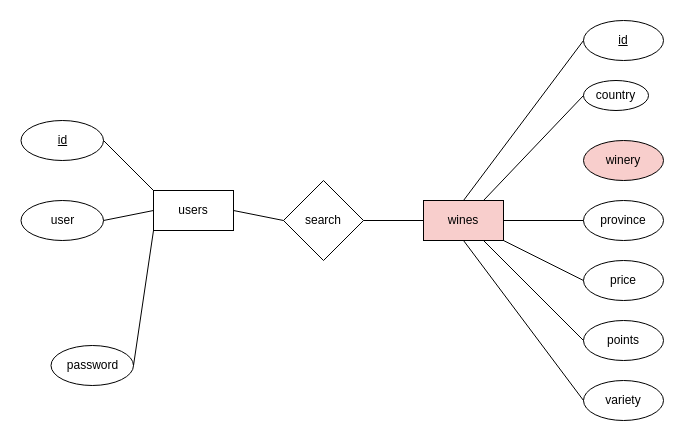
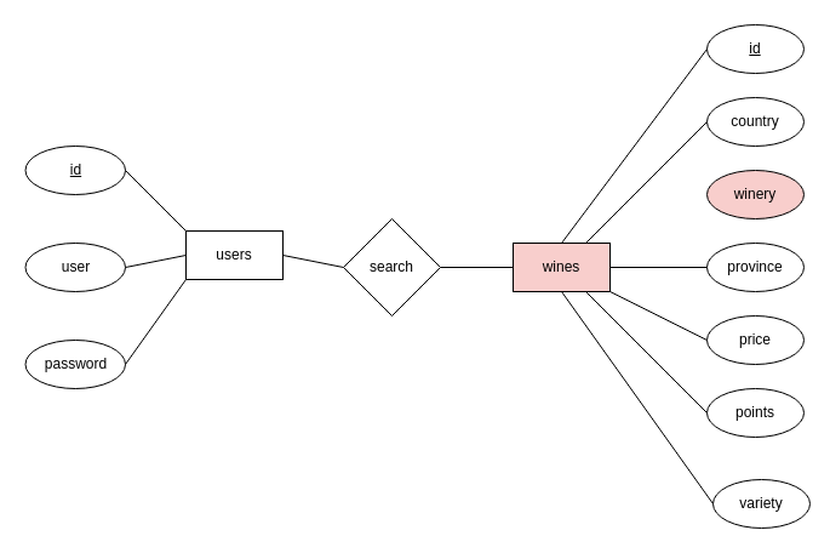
  <mxCell id="0" />
  <mxCell id="1" parent="0" />
  <mxCell id="2" value="users" style="rounded=0;whiteSpace=wrap;html=1;" vertex="1" parent="1"><mxGeometry x="153" y="190" width="80" height="40" as="geometry" /></mxCell>
  <mxCell id="3" value="&lt;u&gt;id&lt;/u&gt;" style="ellipse;whiteSpace=wrap;html=1;" vertex="1" parent="1"><mxGeometry x="20.5" y="120" width="82.5" height="40" as="geometry" /></mxCell>
  <mxCell id="4" value="user" style="ellipse;whiteSpace=wrap;html=1;" vertex="1" parent="1"><mxGeometry x="20.5" y="200" width="82.5" height="40" as="geometry" /></mxCell>
- <mxCell id="5" value="password" style="ellipse;whiteSpace=wrap;html=1;" vertex="1" parent="1"><mxGeometry x="50.5" y="345" width="82.5" height="40" as="geometry" /></mxCell>
+ <mxCell id="5" value="password" style="ellipse;whiteSpace=wrap;html=1;" vertex="1" parent="1"><mxGeometry x="20.5" y="280" width="82.5" height="40" as="geometry" /></mxCell>
  <mxCell id="6" value="" style="endArrow=none;html=1;rounded=0;exitX=1;exitY=0.5;exitDx=0;exitDy=0;entryX=0;entryY=1;entryDx=0;entryDy=0;" edge="1" parent="1" source="5" target="2"><mxGeometry width="50" height="50" relative="1" as="geometry"><mxPoint x="123" y="300" as="sourcePoint" /><mxPoint x="173" y="250" as="targetPoint" /></mxGeometry></mxCell>
  <mxCell id="7" value="" style="endArrow=none;html=1;rounded=0;exitX=1;exitY=0.5;exitDx=0;exitDy=0;entryX=0;entryY=0.5;entryDx=0;entryDy=0;" edge="1" parent="1" source="4" target="2"><mxGeometry width="50" height="50" relative="1" as="geometry"><mxPoint x="163" y="140" as="sourcePoint" /><mxPoint x="213" y="90" as="targetPoint" /></mxGeometry></mxCell>
  <mxCell id="8" value="" style="endArrow=none;html=1;rounded=0;exitX=1;exitY=0.5;exitDx=0;exitDy=0;entryX=0;entryY=0;entryDx=0;entryDy=0;" edge="1" parent="1" source="3" target="2"><mxGeometry width="50" height="50" relative="1" as="geometry"><mxPoint x="183" y="120" as="sourcePoint" /><mxPoint x="233" y="70" as="targetPoint" /></mxGeometry></mxCell>
  <mxCell id="9" value="wines" style="rounded=0;whiteSpace=wrap;html=1;fillColor=#f8cecc;" vertex="1" parent="1"><mxGeometry x="423" y="200" width="80" height="40" as="geometry" /></mxCell>
  <mxCell id="10" value="&lt;u&gt;id&lt;/u&gt;" style="ellipse;whiteSpace=wrap;html=1;" vertex="1" parent="1"><mxGeometry x="583" y="20" width="80" height="40" as="geometry" /></mxCell>
- <mxCell id="11" value="country" style="ellipse;whiteSpace=wrap;html=1;" vertex="1" parent="1"><mxGeometry x="583" y="80" width="65" height="30" as="geometry" /></mxCell>
+ <mxCell id="11" value="country" style="ellipse;whiteSpace=wrap;html=1;" vertex="1" parent="1"><mxGeometry x="583" y="80" width="80" height="40" as="geometry" /></mxCell>
  <mxCell id="12" value="winery" style="ellipse;whiteSpace=wrap;html=1;fillColor=#f8cecc;" vertex="1" parent="1"><mxGeometry x="583" y="140" width="80" height="40" as="geometry" /></mxCell>
  <mxCell id="13" value="province" style="ellipse;whiteSpace=wrap;html=1;" vertex="1" parent="1"><mxGeometry x="583" y="200" width="80" height="40" as="geometry" /></mxCell>
  <mxCell id="14" value="price" style="ellipse;whiteSpace=wrap;html=1;" vertex="1" parent="1"><mxGeometry x="583" y="260" width="80" height="40" as="geometry" /></mxCell>
  <mxCell id="15" value="points" style="ellipse;whiteSpace=wrap;html=1;" vertex="1" parent="1"><mxGeometry x="583" y="320" width="80" height="40" as="geometry" /></mxCell>
- <mxCell id="16" value="&lt;div&gt;variety&lt;/div&gt;" style="ellipse;whiteSpace=wrap;html=1;" vertex="1" parent="1"><mxGeometry x="583" y="380" width="80" height="40" as="geometry" /></mxCell>
+ <mxCell id="16" value="&lt;div&gt;variety&lt;/div&gt;" style="ellipse;whiteSpace=wrap;html=1;" vertex="1" parent="1"><mxGeometry x="588" y="395" width="80" height="40" as="geometry" /></mxCell>
  <mxCell id="17" value="" style="endArrow=none;html=1;rounded=0;entryX=0;entryY=0.5;entryDx=0;entryDy=0;exitX=0.5;exitY=0;exitDx=0;exitDy=0;" edge="1" parent="1" source="9" target="10"><mxGeometry width="50" height="50" relative="1" as="geometry"><mxPoint x="383" y="360" as="sourcePoint" /><mxPoint x="433" y="310" as="targetPoint" /></mxGeometry></mxCell>
  <mxCell id="18" value="" style="endArrow=none;html=1;rounded=0;entryX=0;entryY=0.5;entryDx=0;entryDy=0;exitX=0.75;exitY=0;exitDx=0;exitDy=0;" edge="1" parent="1" source="9" target="11"><mxGeometry width="50" height="50" relative="1" as="geometry"><mxPoint x="453" y="319" as="sourcePoint" /><mxPoint x="503" y="269" as="targetPoint" /></mxGeometry></mxCell>
  <mxCell id="19" value="" style="endArrow=none;html=1;rounded=0;entryX=0;entryY=0.5;entryDx=0;entryDy=0;exitX=1;exitY=0.5;exitDx=0;exitDy=0;" edge="1" parent="1" source="9" target="13"><mxGeometry width="50" height="50" relative="1" as="geometry"><mxPoint x="383" y="360" as="sourcePoint" /><mxPoint x="433" y="310" as="targetPoint" /></mxGeometry></mxCell>
  <mxCell id="20" value="" style="endArrow=none;html=1;rounded=0;entryX=0;entryY=0.5;entryDx=0;entryDy=0;exitX=1;exitY=1;exitDx=0;exitDy=0;" edge="1" parent="1" source="9" target="14"><mxGeometry width="50" height="50" relative="1" as="geometry"><mxPoint x="383" y="360" as="sourcePoint" /><mxPoint x="433" y="310" as="targetPoint" /></mxGeometry></mxCell>
  <mxCell id="21" value="" style="endArrow=none;html=1;rounded=0;entryX=0;entryY=0.5;entryDx=0;entryDy=0;exitX=0.75;exitY=1;exitDx=0;exitDy=0;" edge="1" parent="1" source="9" target="15"><mxGeometry width="50" height="50" relative="1" as="geometry"><mxPoint x="383" y="360" as="sourcePoint" /><mxPoint x="433" y="310" as="targetPoint" /></mxGeometry></mxCell>
  <mxCell id="22" value="" style="endArrow=none;html=1;rounded=0;entryX=0;entryY=0.5;entryDx=0;entryDy=0;exitX=0.5;exitY=1;exitDx=0;exitDy=0;" edge="1" parent="1" source="9" target="16"><mxGeometry width="50" height="50" relative="1" as="geometry"><mxPoint x="383" y="360" as="sourcePoint" /><mxPoint x="433" y="310" as="targetPoint" /></mxGeometry></mxCell>
  <mxCell id="23" value="search" style="rhombus;whiteSpace=wrap;html=1;" vertex="1" parent="1"><mxGeometry x="283" y="180" width="80" height="80" as="geometry" /></mxCell>
  <mxCell id="24" value="" style="endArrow=none;html=1;rounded=0;entryX=0;entryY=0.5;entryDx=0;entryDy=0;exitX=1;exitY=0.5;exitDx=0;exitDy=0;" edge="1" parent="1" source="23" target="9"><mxGeometry width="50" height="50" relative="1" as="geometry"><mxPoint x="383" y="360" as="sourcePoint" /><mxPoint x="433" y="310" as="targetPoint" /></mxGeometry></mxCell>
  <mxCell id="25" value="" style="endArrow=none;html=1;rounded=0;entryX=0;entryY=0.5;entryDx=0;entryDy=0;exitX=1;exitY=0.5;exitDx=0;exitDy=0;" edge="1" parent="1" source="2" target="23"><mxGeometry width="50" height="50" relative="1" as="geometry"><mxPoint x="383" y="360" as="sourcePoint" /><mxPoint x="433" y="310" as="targetPoint" /></mxGeometry></mxCell>
